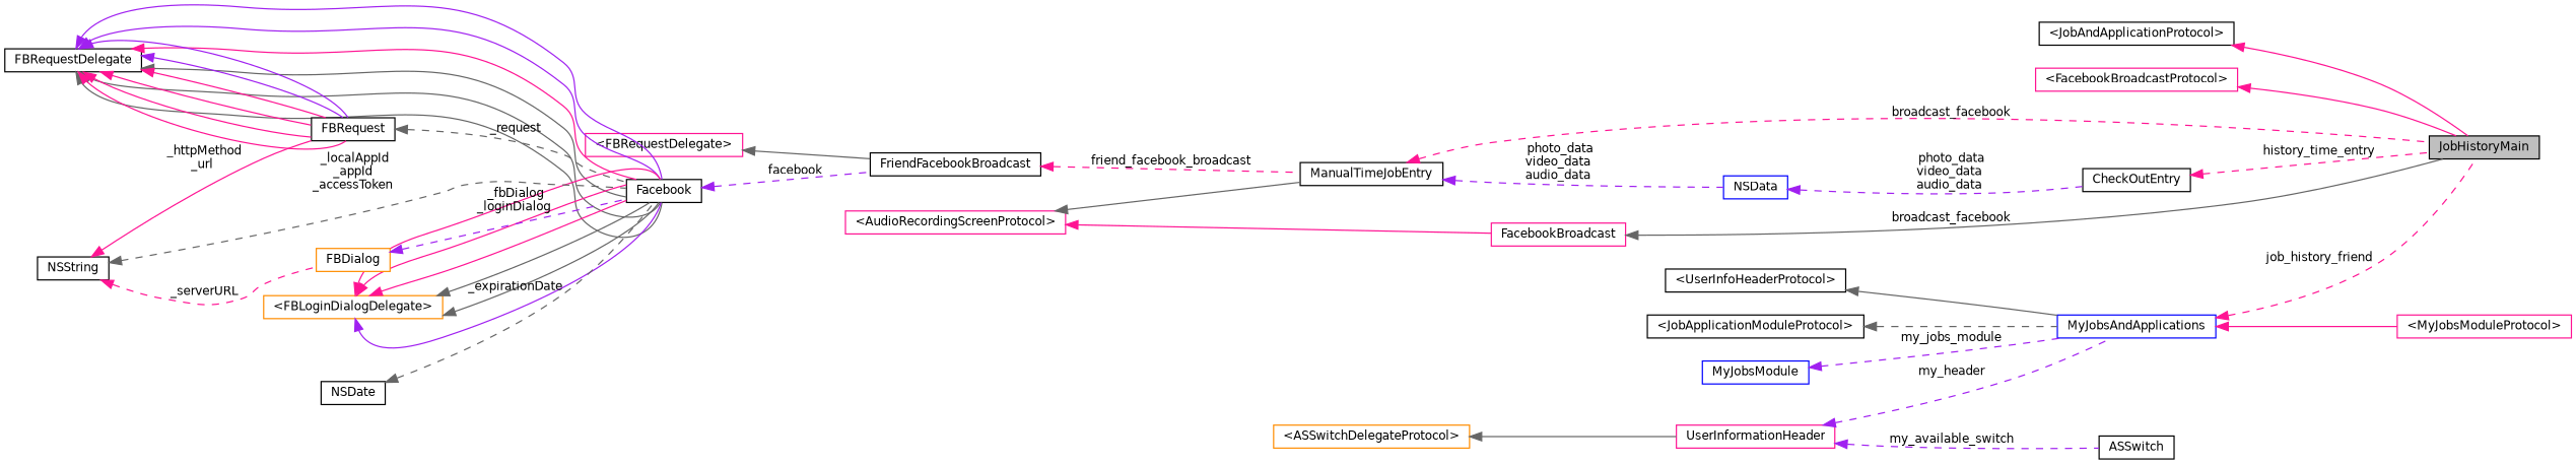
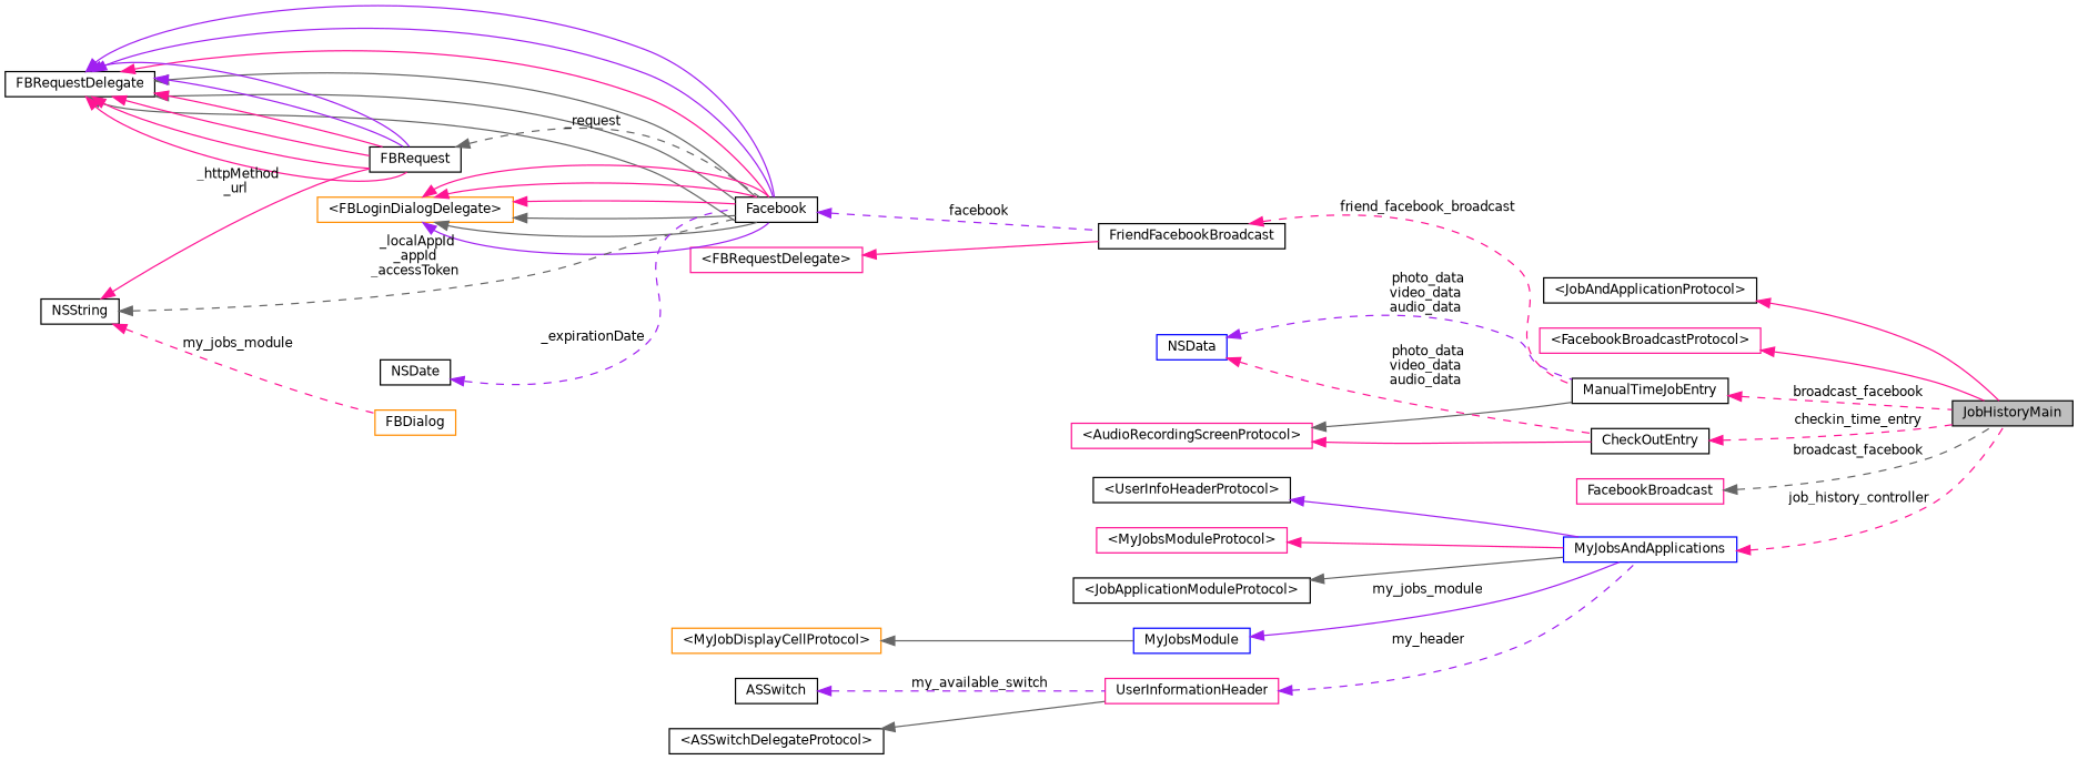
  digraph {
    rankdir=LR
    node [color=black fillcolor=white fontname=Helvetica fontsize=10 shape=record style=filled]
    edge [color=deeppink dir=back fontname=Helvetica fontsize=10 labelfontname=Helvetica labelfontsize=10 style=solid]
    n1 [fillcolor=grey75 fontcolor=black height=0.2 label=JobHistoryMain width=0.4]
    n2 [height=0.2 label="\<JobAndApplicationProtocol\>" width=0.4]
    n3 [color=deeppink height=0.2 label="\<FacebookBroadcastProtocol\>" width=0.4]
    n4 [height=0.2 label=FriendFacebookBroadcast width=0.4]
    n5 [height=0.2 label=ManualTimeJobEntry width=0.4]
    n6 [color=deeppink height=0.2 label="\<FBRequestDelegate\>" width=0.4]
    n7 [height=0.2 label=Facebook width=0.4]
    n8 [height=0.2 label=FBRequestDelegate width=0.4]
    n9 [height=0.2 label=FBRequest width=0.4]
    n10 [color=darkorange height=0.2 label="\<FBLoginDialogDelegate\>" width=0.4]
    n11 [color=darkorange height=0.2 label=FBDialog width=0.4]
    n12 [height=0.2 label=NSString width=0.4]
    n13 [height=0.2 label=NSDate width=0.4]
    n14 [color=deeppink height=0.2 label="\<AudioRecordingScreenProtocol\>" width=0.4]
    n15 [height=0.2 label=CheckOutEntry width=0.4]
    n16 [color=blue height=0.2 label=NSData width=0.4]
    n17 [color=deeppink height=0.2 label=FacebookBroadcast width=0.4]
    n18 [color=blue height=0.2 label=MyJobsAndApplications width=0.4]
    n19 [height=0.2 label="\<UserInfoHeaderProtocol\>" width=0.4]
    n20 [color=deeppink height=0.2 label="\<MyJobsModuleProtocol\>" width=0.4]
    n21 [height=0.2 label="\<JobApplicationModuleProtocol\>" width=0.4]
    n22 [color=blue height=0.2 label=MyJobsModule width=0.4]
+   n23 [color=darkorange height=0.2 label="\<MyJobDisplayCellProtocol\>" width=0.4]
    n24 [color=deeppink height=0.2 label=UserInformationHeader width=0.4]
-   n25 [color=darkorange height=0.2 label="\<ASSwitchDelegateProtocol\>" width=0.4]
+   n25 [height=0.2 label="\<ASSwitchDelegateProtocol\>" width=0.4]
    n26 [height=0.2 label=ASSwitch width=0.4]
    n2 -> n1
    n3 -> n1
    n4 -> n5 [label=" friend_facebook_broadcast" style=dashed]
    n5 -> n1 [label=" broadcast_facebook" style=dashed]
-   n6 -> n4 [color=gray40]
+   n6 -> n4
    n7 -> n4 [color=purple label=" facebook" style=dashed]
    n8 -> n7 [color=gray40]
    n8 -> n7 [color=gray40]
    n8 -> n7 [color=gray40]
    n8 -> n7
    n8 -> n7 [color=purple]
    n8 -> n7 [color=purple]
    n8 -> n9
    n8 -> n9
    n8 -> n9
    n8 -> n9
    n8 -> n9 [color=purple]
    n8 -> n9 [color=purple]
    n9 -> n7 [color=gray40 label=" _request" style=dashed]
    n10 -> n7 [color=purple]
    n10 -> n7 [color=gray40]
    n10 -> n7 [color=gray40]
    n10 -> n7
    n10 -> n7
    n10 -> n7
-   n11 -> n7 [color=purple label=" _fbDialog\n_loginDialog" style=dashed]
    n12 -> n7 [color=gray40 label=" _localAppId\n_appId\n_accessToken" style=dashed]
    n12 -> n9 [label=" _httpMethod\n_url"]
-   n12 -> n11 [label=" _serverURL" style=dashed]
-   n13 -> n7 [color=gray40 label=" _expirationDate" style=dashed]
+   n12 -> n11 [label=" my_jobs_module" style=dashed]
+   n13 -> n7 [color=purple label=" _expirationDate" style=dashed]
    n14 -> n5 [color=gray40]
-   n14 -> n17
-   n15 -> n1 [label=" history_time_entry" style=dashed]
-   n5 -> n16 [color=purple label=" photo_data\nvideo_data\naudio_data" style=dashed]
-   n16 -> n15 [color=purple label=" photo_data\nvideo_data\naudio_data" style=dashed]
-   n17 -> n1 [color=gray40 label=" broadcast_facebook"]
-   n18 -> n1 [label=" job_history_friend" style=dashed]
-   n19 -> n18 [color=gray40]
-   n18 -> n20
-   n21 -> n18 [color=gray40 style=dashed]
-   n22 -> n18 [color=purple label=" my_jobs_module" style=dashed]
+   n14 -> n15
+   n15 -> n1 [label=" checkin_time_entry" style=dashed]
+   n16 -> n5 [color=purple label=" photo_data\nvideo_data\naudio_data" style=dashed]
+   n16 -> n15 [label=" photo_data\nvideo_data\naudio_data" style=dashed]
+   n17 -> n1 [color=gray40 label=" broadcast_facebook" style=dashed]
+   n18 -> n1 [label=" job_history_controller" style=dashed]
+   n19 -> n18 [color=purple]
+   n20 -> n18
+   n21 -> n18 [color=gray40]
+   n22 -> n18 [color=purple label=" my_jobs_module"]
+   n23 -> n22 [color=gray40]
    n24 -> n18 [color=purple label=" my_header" style=dashed]
    n25 -> n24 [color=gray40]
-   n24 -> n26 [color=purple label=" my_available_switch" style=dashed]
+   n26 -> n24 [color=purple label=" my_available_switch" style=dashed]
  }
